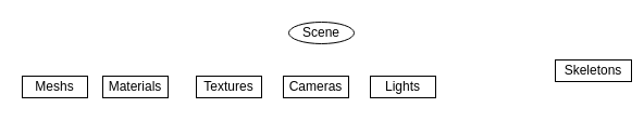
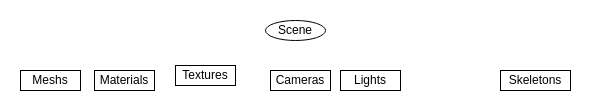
  <mxCell id="0" />
  <mxCell id="1" parent="0" />
  <mxCell id="2" value="&lt;div&gt;Scene&lt;/div&gt;" style="ellipse;whiteSpace=wrap;html=1;" vertex="1" parent="1"><mxGeometry x="265" y="20" width="60" height="20" as="geometry" /></mxCell>
  <mxCell id="3" value="Meshs" style="rounded=0;whiteSpace=wrap;html=1;" vertex="1" parent="1"><mxGeometry x="20" y="70" width="60" height="20" as="geometry" /></mxCell>
  <mxCell id="4" value="Materials" style="rounded=0;whiteSpace=wrap;html=1;" vertex="1" parent="1"><mxGeometry x="94" y="70" width="60" height="20" as="geometry" /></mxCell>
- <mxCell id="5" value="Textures" style="rounded=0;whiteSpace=wrap;html=1;" vertex="1" parent="1"><mxGeometry x="180" y="70" width="60" height="20" as="geometry" /></mxCell>
- <mxCell id="6" value="Cameras" style="rounded=0;whiteSpace=wrap;html=1;" vertex="1" parent="1"><mxGeometry x="260" y="70" width="60" height="20" as="geometry" /></mxCell>
+ <mxCell id="5" value="Textures" style="rounded=0;whiteSpace=wrap;html=1;" vertex="1" parent="1"><mxGeometry x="175" y="65" width="60" height="20" as="geometry" /></mxCell>
+ <mxCell id="6" value="Cameras" style="rounded=0;whiteSpace=wrap;html=1;" vertex="1" parent="1"><mxGeometry x="270" y="70" width="60" height="20" as="geometry" /></mxCell>
  <mxCell id="7" value="Lights" style="rounded=0;whiteSpace=wrap;html=1;" vertex="1" parent="1"><mxGeometry x="340" y="70" width="60" height="20" as="geometry" /></mxCell>
- <mxCell id="8" value="Skeletons" style="rounded=0;whiteSpace=wrap;html=1;" vertex="1" parent="1"><mxGeometry x="510" y="55" width="70" height="20" as="geometry" /></mxCell>
+ <mxCell id="8" value="Skeletons" style="rounded=0;whiteSpace=wrap;html=1;" vertex="1" parent="1"><mxGeometry x="500" y="70" width="70" height="20" as="geometry" /></mxCell>
